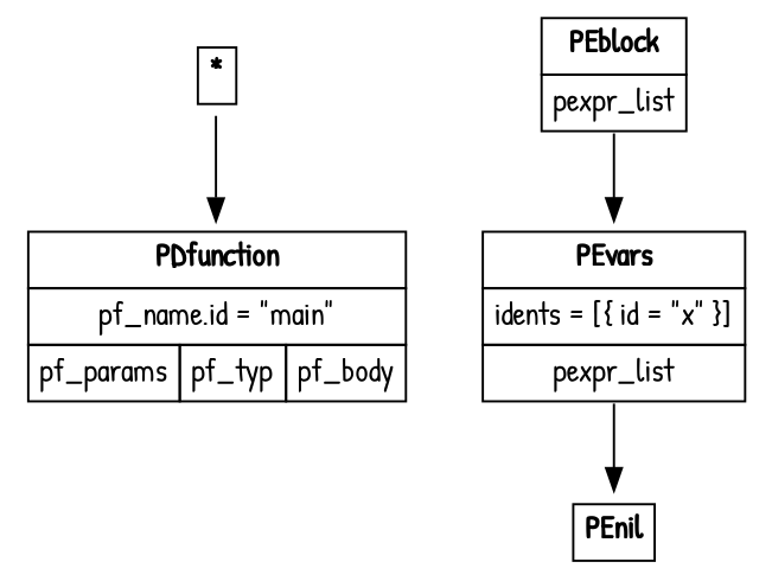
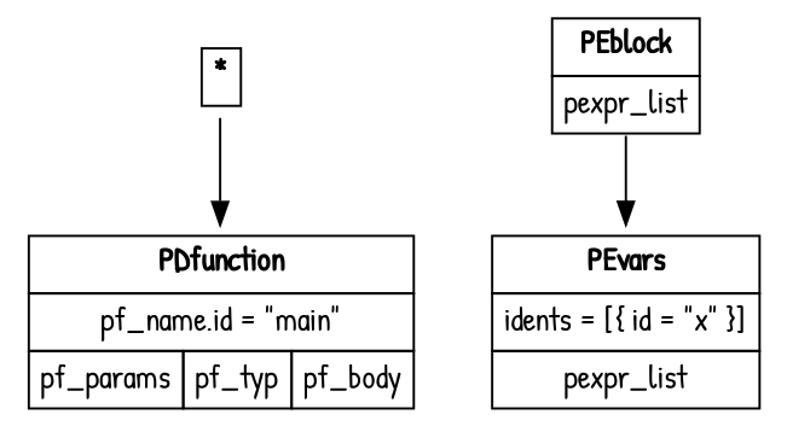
  digraph {
    fontname="Patrick Hand"
    node [fontname="Patrick Hand" shape=plaintext]
    edge [fontname="Patrick Hand" tailport=pexpr_list]
    n1 [label=<<table border='0' cellborder='1' cellspacing='0' cellpadding='4'><tr ><td colspan = '1'><b >*</b></td></tr></table>>]
    n2 [label=<<table border='0' cellborder='1' cellspacing='0' cellpadding='4'><tr ><td colspan = '3'><b >PDfunction</b></td></tr><tr ><td colspan = '3'>pf_name.id = "main"</td></tr><tr ><td port='pf_params'>pf_params</td><td port='pf_typ'>pf_typ</td><td port='pf_body'>pf_body</td></tr></table>>]
    n3 [label=<<table border='0' cellborder='1' cellspacing='0' cellpadding='4'><tr ><td colspan = '1'><b >PEblock</b></td></tr><tr ><td port='pexpr_list'>pexpr_list</td></tr></table>>]
    n4 [label=<<table border='0' cellborder='1' cellspacing='0' cellpadding='4'><tr ><td colspan = '1'><b >PEvars</b></td></tr><tr ><td colspan = '1'>idents = [{ id = "x" }]</td></tr><tr ><td port='pexpr_list'>pexpr_list</td></tr></table>>]
-   n5 [label=<<table border='0' cellborder='1' cellspacing='0' cellpadding='4'><tr ><td colspan = '1'><b >PEnil</b></td></tr></table>>]
    n1 -> n2
    n3 -> n4
-   n4 -> n5
  }
